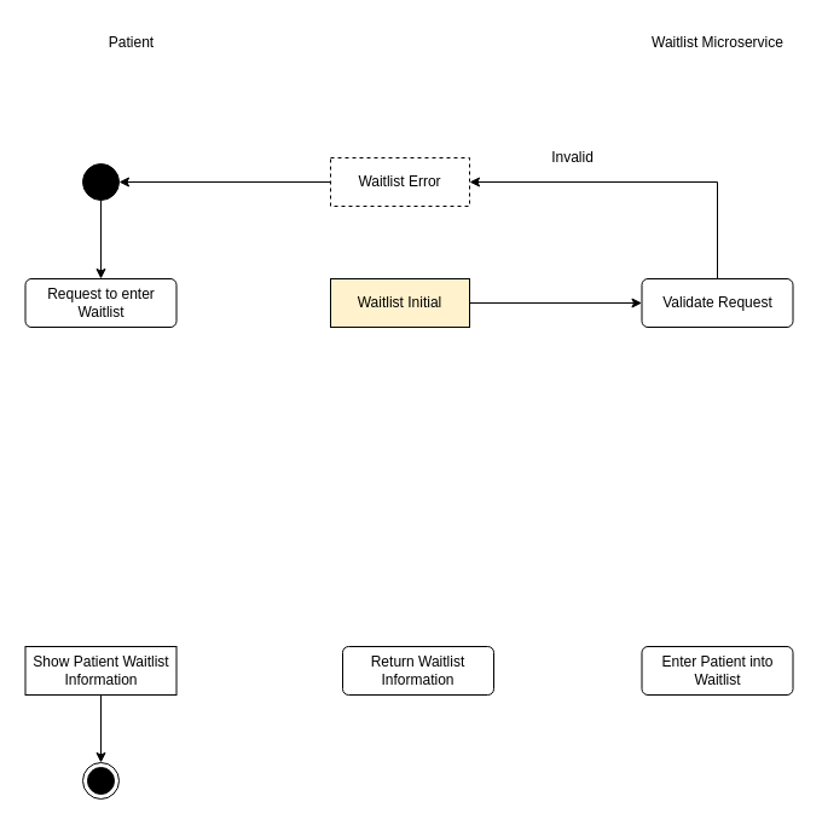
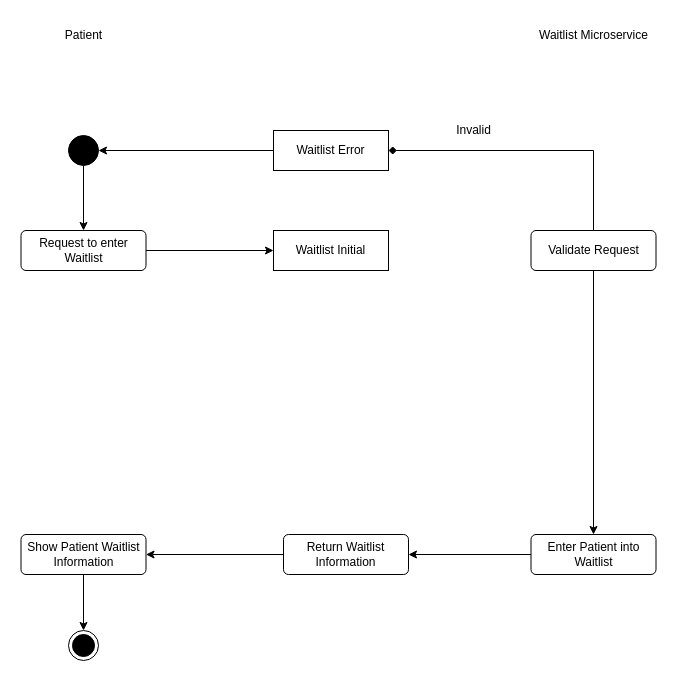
  <mxCell id="0" />
  <mxCell id="1" parent="0" />
- <mxCell id="2" value="Patient&lt;br&gt;" style="text;html=1;align=center;verticalAlign=middle;resizable=0;points=[];autosize=1;strokeColor=none;fillColor=none;" parent="1" vertex="1"><mxGeometry x="78" y="20" width="60" height="30" as="geometry" /></mxCell>
+ <mxCell id="2" value="Patient&lt;br&gt;" style="text;html=1;align=center;verticalAlign=middle;resizable=0;points=[];autosize=1;strokeColor=none;fillColor=none;" parent="1" vertex="1"><mxGeometry x="53" y="20" width="60" height="30" as="geometry" /></mxCell>
  <mxCell id="3" value="Waitlist Microservice" style="text;html=1;align=center;verticalAlign=middle;resizable=0;points=[];autosize=1;strokeColor=none;fillColor=none;" parent="1" vertex="1"><mxGeometry x="528" y="20" width="130" height="30" as="geometry" /></mxCell>
  <mxCell id="4" style="edgeStyle=orthogonalEdgeStyle;rounded=0;orthogonalLoop=1;jettySize=auto;html=1;entryX=0.5;entryY=0;entryDx=0;entryDy=0;" parent="1" source="5" target="7" edge="1"><mxGeometry relative="1" as="geometry" /></mxCell>
  <mxCell id="5" value="" style="ellipse;fillColor=strokeColor;html=1;" parent="1" vertex="1"><mxGeometry x="68" y="135" width="30" height="30" as="geometry" /></mxCell>
- <mxCell id="6" style="edgeStyle=orthogonalEdgeStyle;rounded=0;orthogonalLoop=1;jettySize=auto;html=1;entryX=0;entryY=0.5;entryDx=0;entryDy=0;" parent="1" source="16" target="10" edge="1"><mxGeometry relative="1" as="geometry" /></mxCell>
  <mxCell id="7" value="Request to enter Waitlist" style="html=1;align=center;verticalAlign=middle;rounded=1;absoluteArcSize=1;arcSize=10;dashed=0;whiteSpace=wrap;" parent="1" vertex="1"><mxGeometry x="20.5" y="230" width="125" height="40" as="geometry" /></mxCell>
- <mxCell id="9" style="edgeStyle=orthogonalEdgeStyle;rounded=0;orthogonalLoop=1;jettySize=auto;html=1;exitX=0.5;exitY=0;exitDx=0;exitDy=0;entryX=1;entryY=0.5;entryDx=0;entryDy=0;" parent="1" source="10" target="18" edge="1"><mxGeometry relative="1" as="geometry" /></mxCell>
+ <mxCell id="8" style="edgeStyle=orthogonalEdgeStyle;rounded=0;orthogonalLoop=1;jettySize=auto;html=1;entryX=0.5;entryY=0;entryDx=0;entryDy=0;" parent="1" source="10" target="12" edge="1"><mxGeometry relative="1" as="geometry" /></mxCell>
+ <mxCell id="9" style="edgeStyle=orthogonalEdgeStyle;rounded=0;orthogonalLoop=1;jettySize=auto;html=1;exitX=0.5;exitY=0;exitDx=0;exitDy=0;entryX=1;entryY=0.5;entryDx=0;entryDy=0;endArrow=diamond;" parent="1" source="10" target="18" edge="1"><mxGeometry relative="1" as="geometry" /></mxCell>
  <mxCell id="10" value="Validate Request" style="html=1;align=center;verticalAlign=middle;rounded=1;absoluteArcSize=1;arcSize=10;dashed=0;whiteSpace=wrap;" parent="1" vertex="1"><mxGeometry x="530.5" y="230" width="125" height="40" as="geometry" /></mxCell>
+ <mxCell id="11" style="edgeStyle=orthogonalEdgeStyle;rounded=0;orthogonalLoop=1;jettySize=auto;html=1;entryX=1;entryY=0.5;entryDx=0;entryDy=0;" parent="1" source="12" target="22" edge="1"><mxGeometry relative="1" as="geometry" /></mxCell>
  <mxCell id="12" value="Enter Patient into Waitlist" style="html=1;align=center;verticalAlign=middle;rounded=1;absoluteArcSize=1;arcSize=10;dashed=0;whiteSpace=wrap;" parent="1" vertex="1"><mxGeometry x="530.5" y="534" width="125" height="40" as="geometry" /></mxCell>
  <mxCell id="13" style="edgeStyle=orthogonalEdgeStyle;rounded=0;orthogonalLoop=1;jettySize=auto;html=1;entryX=0.5;entryY=0;entryDx=0;entryDy=0;" parent="1" source="14" target="20" edge="1"><mxGeometry relative="1" as="geometry" /></mxCell>
- <mxCell id="14" value="Show Patient Waitlist Information" style="html=1;align=center;verticalAlign=middle;absoluteArcSize=1;arcSize=10;dashed=0;whiteSpace=wrap;rounded=0;" parent="1" vertex="1"><mxGeometry x="20.5" y="534" width="125" height="40" as="geometry" /></mxCell>
- <mxCell id="16" value="Waitlist Initial" style="html=1;align=center;verticalAlign=middle;rounded=0;absoluteArcSize=1;arcSize=10;dashed=0;whiteSpace=wrap;fillColor=#fff2cc;" parent="1" vertex="1"><mxGeometry x="273" y="230" width="115" height="40" as="geometry" /></mxCell>
+ <mxCell id="14" value="Show Patient Waitlist Information" style="html=1;align=center;verticalAlign=middle;rounded=1;absoluteArcSize=1;arcSize=10;dashed=0;whiteSpace=wrap;" parent="1" vertex="1"><mxGeometry x="20.5" y="534" width="125" height="40" as="geometry" /></mxCell>
+ <mxCell id="15" value="" style="edgeStyle=orthogonalEdgeStyle;rounded=0;orthogonalLoop=1;jettySize=auto;html=1;entryX=0;entryY=0.5;entryDx=0;entryDy=0;" parent="1" source="7" target="16" edge="1"><mxGeometry relative="1" as="geometry"><mxPoint x="146" y="250" as="sourcePoint" /><mxPoint x="531" y="450" as="targetPoint" /></mxGeometry></mxCell>
+ <mxCell id="16" value="Waitlist Initial" style="html=1;align=center;verticalAlign=middle;rounded=0;absoluteArcSize=1;arcSize=10;dashed=0;whiteSpace=wrap;" parent="1" vertex="1"><mxGeometry x="273" y="230" width="115" height="40" as="geometry" /></mxCell>
  <mxCell id="17" style="edgeStyle=orthogonalEdgeStyle;rounded=0;orthogonalLoop=1;jettySize=auto;html=1;entryX=1;entryY=0.5;entryDx=0;entryDy=0;" parent="1" source="18" target="5" edge="1"><mxGeometry relative="1" as="geometry" /></mxCell>
- <mxCell id="18" value="Waitlist Error" style="html=1;align=center;verticalAlign=middle;rounded=0;absoluteArcSize=1;arcSize=10;dashed=1;whiteSpace=wrap;" parent="1" vertex="1"><mxGeometry x="273" y="130" width="115" height="40" as="geometry" /></mxCell>
+ <mxCell id="18" value="Waitlist Error" style="html=1;align=center;verticalAlign=middle;rounded=0;absoluteArcSize=1;arcSize=10;dashed=0;whiteSpace=wrap;" parent="1" vertex="1"><mxGeometry x="273" y="130" width="115" height="40" as="geometry" /></mxCell>
  <mxCell id="19" value="Invalid" style="text;html=1;align=center;verticalAlign=middle;resizable=0;points=[];autosize=1;strokeColor=none;fillColor=none;" parent="1" vertex="1"><mxGeometry x="443" y="115" width="60" height="30" as="geometry" /></mxCell>
  <mxCell id="20" value="" style="ellipse;html=1;shape=endState;fillColor=strokeColor;" parent="1" vertex="1"><mxGeometry x="68" y="630" width="30" height="30" as="geometry" /></mxCell>
+ <mxCell id="21" style="edgeStyle=orthogonalEdgeStyle;rounded=0;orthogonalLoop=1;jettySize=auto;html=1;" edge="1" parent="1" source="22" target="14"><mxGeometry relative="1" as="geometry" /></mxCell>
  <mxCell id="22" value="Return Waitlist Information" style="html=1;align=center;verticalAlign=middle;rounded=1;absoluteArcSize=1;arcSize=10;dashed=0;whiteSpace=wrap;" vertex="1" parent="1"><mxGeometry x="283" y="534" width="125" height="40" as="geometry" /></mxCell>
